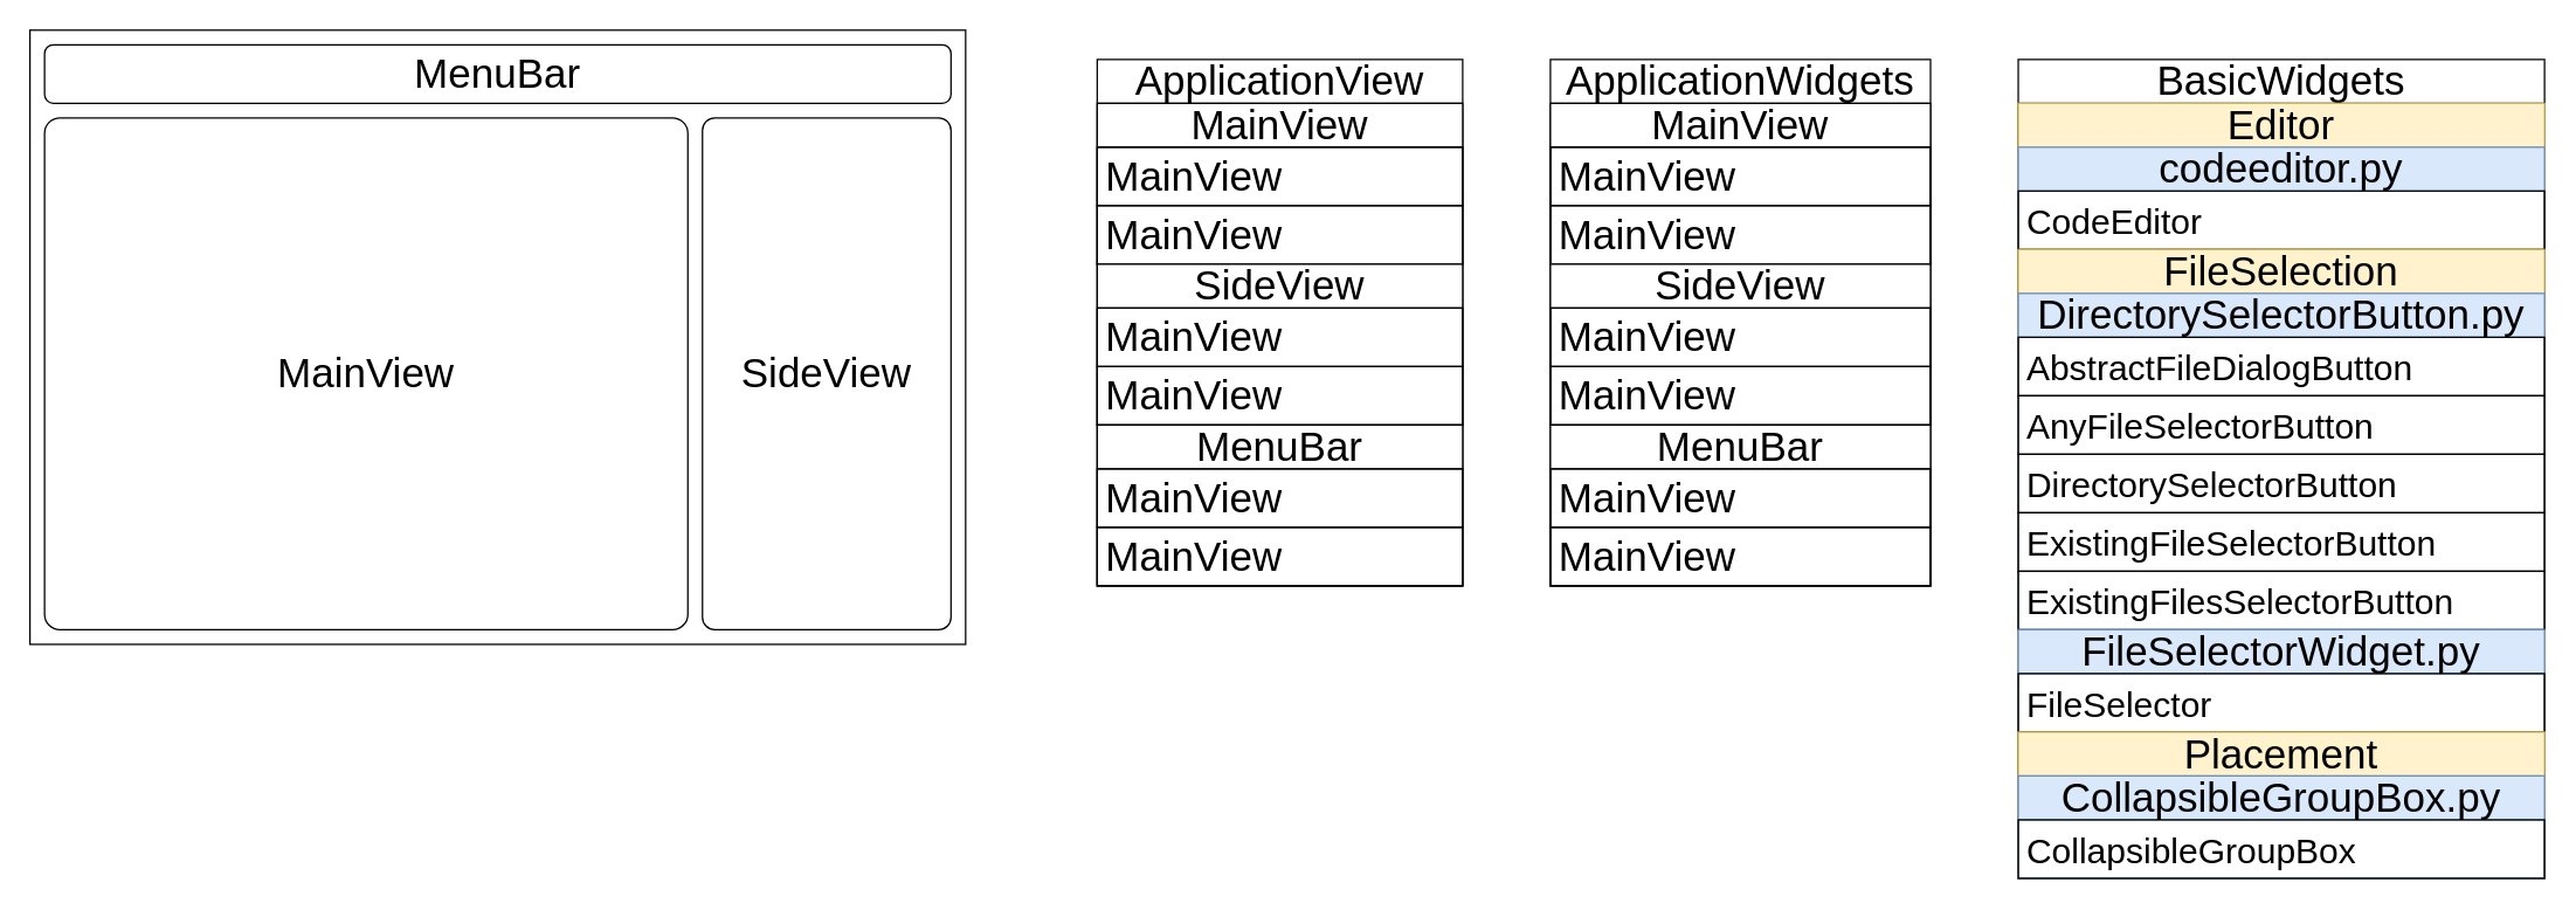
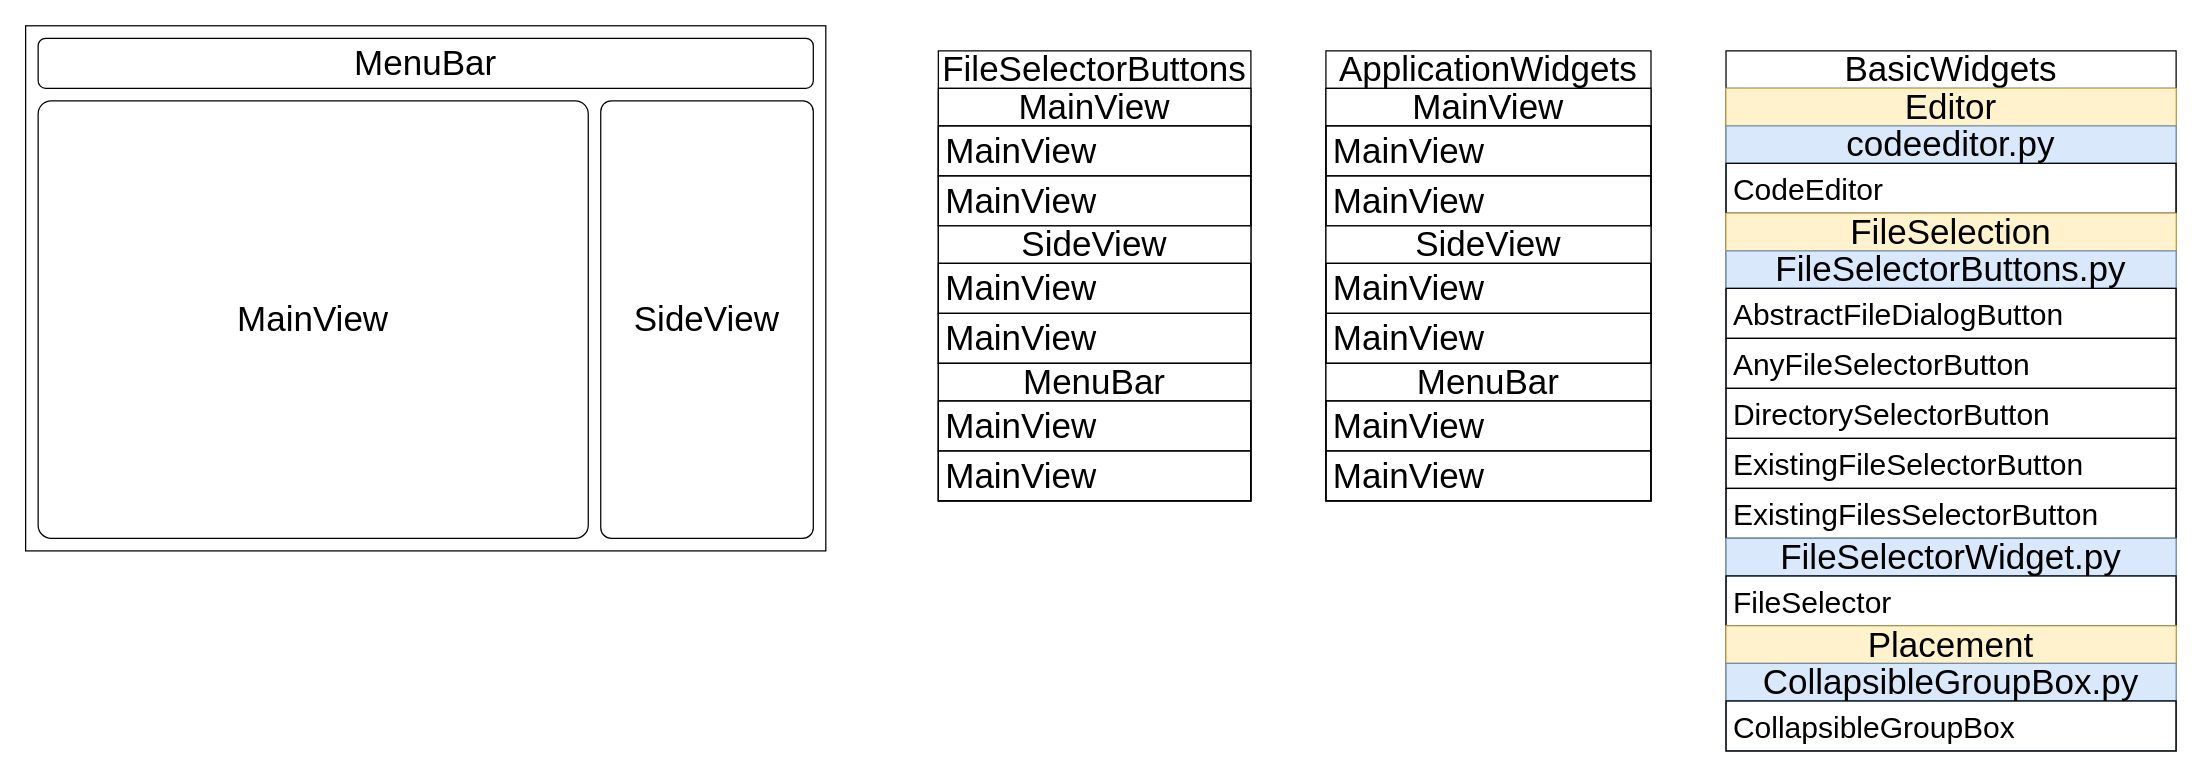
  <mxCell id="0" />
  <mxCell id="1" parent="0" />
  <mxCell id="2" value="" style="rounded=0;whiteSpace=wrap;html=1;" vertex="1" parent="1"><mxGeometry x="20" y="20" width="640" height="420" as="geometry" /></mxCell>
  <mxCell id="3" value="" style="rounded=1;whiteSpace=wrap;html=1;arcSize=3;" vertex="1" parent="1"><mxGeometry x="30" y="80" width="440" height="350" as="geometry" /></mxCell>
  <mxCell id="4" value="" style="rounded=1;whiteSpace=wrap;html=1;arcSize=5;" vertex="1" parent="1"><mxGeometry x="480" y="80" width="170" height="350" as="geometry" /></mxCell>
  <mxCell id="5" value="&lt;font style=&quot;font-size: 28px;&quot;&gt;MainView&lt;/font&gt;" style="text;html=1;strokeColor=none;fillColor=none;align=center;verticalAlign=middle;whiteSpace=wrap;rounded=0;" vertex="1" parent="1"><mxGeometry x="220" y="240" width="60" height="30" as="geometry" /></mxCell>
  <mxCell id="6" value="&lt;font style=&quot;font-size: 28px;&quot;&gt;SideView&lt;/font&gt;" style="text;html=1;strokeColor=none;fillColor=none;align=center;verticalAlign=middle;whiteSpace=wrap;rounded=0;" vertex="1" parent="1"><mxGeometry x="535" y="240" width="60" height="30" as="geometry" /></mxCell>
  <mxCell id="7" value="" style="rounded=1;whiteSpace=wrap;html=1;fontSize=28;" vertex="1" parent="1"><mxGeometry x="30" y="30" width="620" height="40" as="geometry" /></mxCell>
  <mxCell id="8" value="&lt;font style=&quot;font-size: 28px;&quot;&gt;MenuBar&lt;/font&gt;" style="text;html=1;strokeColor=none;fillColor=none;align=center;verticalAlign=middle;whiteSpace=wrap;rounded=0;" vertex="1" parent="1"><mxGeometry x="310" y="35" width="60" height="30" as="geometry" /></mxCell>
- <mxCell id="9" value="ApplicationView" style="swimlane;fontStyle=0;childLayout=stackLayout;horizontal=1;startSize=30;horizontalStack=0;resizeParent=1;resizeParentMax=0;resizeLast=0;collapsible=1;marginBottom=0;whiteSpace=wrap;html=1;fontSize=28;" vertex="1" parent="1"><mxGeometry x="750" y="40" width="250" height="360" as="geometry"><mxRectangle x="770" y="80" width="240" height="50" as="alternateBounds" /></mxGeometry></mxCell>
+ <mxCell id="9" value="FileSelectorButtons" style="swimlane;fontStyle=0;childLayout=stackLayout;horizontal=1;startSize=30;horizontalStack=0;resizeParent=1;resizeParentMax=0;resizeLast=0;collapsible=1;marginBottom=0;whiteSpace=wrap;html=1;fontSize=28;" vertex="1" parent="1"><mxGeometry x="750" y="40" width="250" height="360" as="geometry"><mxRectangle x="770" y="80" width="240" height="50" as="alternateBounds" /></mxGeometry></mxCell>
  <mxCell id="10" value="MainView" style="swimlane;fontStyle=0;childLayout=stackLayout;horizontal=1;startSize=30;horizontalStack=0;resizeParent=1;resizeParentMax=0;resizeLast=0;collapsible=1;marginBottom=0;whiteSpace=wrap;html=1;fontSize=28;" vertex="1" parent="9"><mxGeometry y="30" width="250" height="110" as="geometry"><mxRectangle y="30" width="250" height="50" as="alternateBounds" /></mxGeometry></mxCell>
  <mxCell id="11" value="MainView" style="text;strokeColor=default;fillColor=none;align=left;verticalAlign=middle;spacingLeft=4;spacingRight=4;overflow=hidden;points=[[0,0.5],[1,0.5]];portConstraint=eastwest;rotatable=0;whiteSpace=wrap;html=1;fontSize=28;" vertex="1" parent="10"><mxGeometry y="30" width="250" height="40" as="geometry" /></mxCell>
  <mxCell id="12" value="MainView" style="text;strokeColor=default;fillColor=none;align=left;verticalAlign=middle;spacingLeft=4;spacingRight=4;overflow=hidden;points=[[0,0.5],[1,0.5]];portConstraint=eastwest;rotatable=0;whiteSpace=wrap;html=1;fontSize=28;" vertex="1" parent="10"><mxGeometry y="70" width="250" height="40" as="geometry" /></mxCell>
  <mxCell id="13" value="SideView" style="swimlane;fontStyle=0;childLayout=stackLayout;horizontal=1;startSize=30;horizontalStack=0;resizeParent=1;resizeParentMax=0;resizeLast=0;collapsible=1;marginBottom=0;whiteSpace=wrap;html=1;fontSize=28;" vertex="1" parent="9"><mxGeometry y="140" width="250" height="110" as="geometry"><mxRectangle y="30" width="250" height="50" as="alternateBounds" /></mxGeometry></mxCell>
  <mxCell id="14" value="MainView" style="text;strokeColor=default;fillColor=none;align=left;verticalAlign=middle;spacingLeft=4;spacingRight=4;overflow=hidden;points=[[0,0.5],[1,0.5]];portConstraint=eastwest;rotatable=0;whiteSpace=wrap;html=1;fontSize=28;" vertex="1" parent="13"><mxGeometry y="30" width="250" height="40" as="geometry" /></mxCell>
  <mxCell id="15" value="MainView" style="text;strokeColor=default;fillColor=none;align=left;verticalAlign=middle;spacingLeft=4;spacingRight=4;overflow=hidden;points=[[0,0.5],[1,0.5]];portConstraint=eastwest;rotatable=0;whiteSpace=wrap;html=1;fontSize=28;" vertex="1" parent="13"><mxGeometry y="70" width="250" height="40" as="geometry" /></mxCell>
  <mxCell id="16" value="MenuBar" style="swimlane;fontStyle=0;childLayout=stackLayout;horizontal=1;startSize=30;horizontalStack=0;resizeParent=1;resizeParentMax=0;resizeLast=0;collapsible=1;marginBottom=0;whiteSpace=wrap;html=1;fontSize=28;" vertex="1" parent="9"><mxGeometry y="250" width="250" height="110" as="geometry"><mxRectangle y="30" width="250" height="50" as="alternateBounds" /></mxGeometry></mxCell>
  <mxCell id="17" value="MainView" style="text;strokeColor=default;fillColor=none;align=left;verticalAlign=middle;spacingLeft=4;spacingRight=4;overflow=hidden;points=[[0,0.5],[1,0.5]];portConstraint=eastwest;rotatable=0;whiteSpace=wrap;html=1;fontSize=28;" vertex="1" parent="16"><mxGeometry y="30" width="250" height="40" as="geometry" /></mxCell>
  <mxCell id="18" value="MainView" style="text;strokeColor=default;fillColor=none;align=left;verticalAlign=middle;spacingLeft=4;spacingRight=4;overflow=hidden;points=[[0,0.5],[1,0.5]];portConstraint=eastwest;rotatable=0;whiteSpace=wrap;html=1;fontSize=28;" vertex="1" parent="16"><mxGeometry y="70" width="250" height="40" as="geometry" /></mxCell>
  <mxCell id="19" value="ApplicationWidgets" style="swimlane;fontStyle=0;childLayout=stackLayout;horizontal=1;startSize=30;horizontalStack=0;resizeParent=1;resizeParentMax=0;resizeLast=0;collapsible=1;marginBottom=0;whiteSpace=wrap;html=1;fontSize=28;" vertex="1" parent="1"><mxGeometry x="1060" y="40" width="260" height="360" as="geometry"><mxRectangle x="770" y="80" width="240" height="50" as="alternateBounds" /></mxGeometry></mxCell>
  <mxCell id="20" value="MainView" style="swimlane;fontStyle=0;childLayout=stackLayout;horizontal=1;startSize=30;horizontalStack=0;resizeParent=1;resizeParentMax=0;resizeLast=0;collapsible=1;marginBottom=0;whiteSpace=wrap;html=1;fontSize=28;" vertex="1" parent="19"><mxGeometry y="30" width="260" height="110" as="geometry"><mxRectangle y="30" width="250" height="50" as="alternateBounds" /></mxGeometry></mxCell>
  <mxCell id="21" value="MainView" style="text;strokeColor=default;fillColor=none;align=left;verticalAlign=middle;spacingLeft=4;spacingRight=4;overflow=hidden;points=[[0,0.5],[1,0.5]];portConstraint=eastwest;rotatable=0;whiteSpace=wrap;html=1;fontSize=28;" vertex="1" parent="20"><mxGeometry y="30" width="260" height="40" as="geometry" /></mxCell>
  <mxCell id="22" value="MainView" style="text;strokeColor=default;fillColor=none;align=left;verticalAlign=middle;spacingLeft=4;spacingRight=4;overflow=hidden;points=[[0,0.5],[1,0.5]];portConstraint=eastwest;rotatable=0;whiteSpace=wrap;html=1;fontSize=28;" vertex="1" parent="20"><mxGeometry y="70" width="260" height="40" as="geometry" /></mxCell>
  <mxCell id="23" value="SideView" style="swimlane;fontStyle=0;childLayout=stackLayout;horizontal=1;startSize=30;horizontalStack=0;resizeParent=1;resizeParentMax=0;resizeLast=0;collapsible=1;marginBottom=0;whiteSpace=wrap;html=1;fontSize=28;" vertex="1" parent="19"><mxGeometry y="140" width="260" height="110" as="geometry"><mxRectangle y="30" width="250" height="50" as="alternateBounds" /></mxGeometry></mxCell>
  <mxCell id="24" value="MainView" style="text;strokeColor=default;fillColor=none;align=left;verticalAlign=middle;spacingLeft=4;spacingRight=4;overflow=hidden;points=[[0,0.5],[1,0.5]];portConstraint=eastwest;rotatable=0;whiteSpace=wrap;html=1;fontSize=28;" vertex="1" parent="23"><mxGeometry y="30" width="260" height="40" as="geometry" /></mxCell>
  <mxCell id="25" value="MainView" style="text;strokeColor=default;fillColor=none;align=left;verticalAlign=middle;spacingLeft=4;spacingRight=4;overflow=hidden;points=[[0,0.5],[1,0.5]];portConstraint=eastwest;rotatable=0;whiteSpace=wrap;html=1;fontSize=28;" vertex="1" parent="23"><mxGeometry y="70" width="260" height="40" as="geometry" /></mxCell>
  <mxCell id="26" value="MenuBar" style="swimlane;fontStyle=0;childLayout=stackLayout;horizontal=1;startSize=30;horizontalStack=0;resizeParent=1;resizeParentMax=0;resizeLast=0;collapsible=1;marginBottom=0;whiteSpace=wrap;html=1;fontSize=28;" vertex="1" parent="19"><mxGeometry y="250" width="260" height="110" as="geometry"><mxRectangle y="30" width="250" height="50" as="alternateBounds" /></mxGeometry></mxCell>
  <mxCell id="27" value="MainView" style="text;strokeColor=default;fillColor=none;align=left;verticalAlign=middle;spacingLeft=4;spacingRight=4;overflow=hidden;points=[[0,0.5],[1,0.5]];portConstraint=eastwest;rotatable=0;whiteSpace=wrap;html=1;fontSize=28;" vertex="1" parent="26"><mxGeometry y="30" width="260" height="40" as="geometry" /></mxCell>
  <mxCell id="28" value="MainView" style="text;strokeColor=default;fillColor=none;align=left;verticalAlign=middle;spacingLeft=4;spacingRight=4;overflow=hidden;points=[[0,0.5],[1,0.5]];portConstraint=eastwest;rotatable=0;whiteSpace=wrap;html=1;fontSize=28;" vertex="1" parent="26"><mxGeometry y="70" width="260" height="40" as="geometry" /></mxCell>
  <mxCell id="29" value="BasicWidgets" style="swimlane;fontStyle=0;childLayout=stackLayout;horizontal=1;startSize=30;horizontalStack=0;resizeParent=1;resizeParentMax=0;resizeLast=0;collapsible=1;marginBottom=0;whiteSpace=wrap;html=1;fontSize=28;" vertex="1" parent="1"><mxGeometry x="1380" y="40" width="360" height="560" as="geometry"><mxRectangle x="770" y="80" width="240" height="50" as="alternateBounds" /></mxGeometry></mxCell>
  <mxCell id="30" value="Editor" style="swimlane;fontStyle=0;childLayout=stackLayout;horizontal=1;startSize=30;horizontalStack=0;resizeParent=1;resizeParentMax=0;resizeLast=0;collapsible=1;marginBottom=0;whiteSpace=wrap;html=1;fontSize=28;fillColor=#fff2cc;strokeColor=#d6b656;" vertex="1" parent="29"><mxGeometry y="30" width="360" height="100" as="geometry"><mxRectangle y="30" width="250" height="50" as="alternateBounds" /></mxGeometry></mxCell>
  <mxCell id="31" value="codeeditor.py" style="swimlane;fontStyle=0;childLayout=stackLayout;horizontal=1;startSize=30;horizontalStack=0;resizeParent=1;resizeParentMax=0;resizeLast=0;collapsible=1;marginBottom=0;whiteSpace=wrap;html=1;fontSize=28;fillColor=#dae8fc;strokeColor=#6c8ebf;" vertex="1" parent="30"><mxGeometry y="30" width="360" height="70" as="geometry"><mxRectangle y="30" width="250" height="50" as="alternateBounds" /></mxGeometry></mxCell>
  <mxCell id="32" value="&lt;font style=&quot;font-size: 24px;&quot;&gt;CodeEditor&lt;/font&gt;" style="text;strokeColor=default;fillColor=none;align=left;verticalAlign=middle;spacingLeft=4;spacingRight=4;overflow=hidden;points=[[0,0.5],[1,0.5]];portConstraint=eastwest;rotatable=0;whiteSpace=wrap;html=1;fontSize=28;" vertex="1" parent="31"><mxGeometry y="30" width="360" height="40" as="geometry" /></mxCell>
  <mxCell id="33" value="FileSelection" style="swimlane;fontStyle=0;childLayout=stackLayout;horizontal=1;startSize=30;horizontalStack=0;resizeParent=1;resizeParentMax=0;resizeLast=0;collapsible=1;marginBottom=0;whiteSpace=wrap;html=1;fontSize=28;fillColor=#fff2cc;strokeColor=#d6b656;" vertex="1" parent="29"><mxGeometry y="130" width="360" height="330" as="geometry"><mxRectangle y="30" width="250" height="50" as="alternateBounds" /></mxGeometry></mxCell>
- <mxCell id="34" value="DirectorySelectorButton.py" style="swimlane;fontStyle=0;childLayout=stackLayout;horizontal=1;startSize=30;horizontalStack=0;resizeParent=1;resizeParentMax=0;resizeLast=0;collapsible=1;marginBottom=0;whiteSpace=wrap;html=1;fontSize=28;fillColor=#dae8fc;strokeColor=#6c8ebf;" vertex="1" parent="33"><mxGeometry y="30" width="360" height="230" as="geometry"><mxRectangle y="30" width="250" height="50" as="alternateBounds" /></mxGeometry></mxCell>
+ <mxCell id="34" value="FileSelectorButtons.py" style="swimlane;fontStyle=0;childLayout=stackLayout;horizontal=1;startSize=30;horizontalStack=0;resizeParent=1;resizeParentMax=0;resizeLast=0;collapsible=1;marginBottom=0;whiteSpace=wrap;html=1;fontSize=28;fillColor=#dae8fc;strokeColor=#6c8ebf;" vertex="1" parent="33"><mxGeometry y="30" width="360" height="230" as="geometry"><mxRectangle y="30" width="250" height="50" as="alternateBounds" /></mxGeometry></mxCell>
  <mxCell id="35" value="&lt;font style=&quot;font-size: 24px;&quot;&gt;AbstractFileDialogButton&lt;/font&gt;" style="text;strokeColor=default;fillColor=none;align=left;verticalAlign=middle;spacingLeft=4;spacingRight=4;overflow=hidden;points=[[0,0.5],[1,0.5]];portConstraint=eastwest;rotatable=0;whiteSpace=wrap;html=1;fontSize=28;" vertex="1" parent="34"><mxGeometry y="30" width="360" height="40" as="geometry" /></mxCell>
  <mxCell id="36" value="&lt;font style=&quot;font-size: 24px;&quot;&gt;AnyFileSelectorButton&lt;/font&gt;" style="text;strokeColor=default;fillColor=none;align=left;verticalAlign=middle;spacingLeft=4;spacingRight=4;overflow=hidden;points=[[0,0.5],[1,0.5]];portConstraint=eastwest;rotatable=0;whiteSpace=wrap;html=1;fontSize=28;" vertex="1" parent="34"><mxGeometry y="70" width="360" height="40" as="geometry" /></mxCell>
  <mxCell id="37" value="&lt;font style=&quot;font-size: 24px;&quot;&gt;DirectorySelectorButton&lt;/font&gt;" style="text;strokeColor=default;fillColor=none;align=left;verticalAlign=middle;spacingLeft=4;spacingRight=4;overflow=hidden;points=[[0,0.5],[1,0.5]];portConstraint=eastwest;rotatable=0;whiteSpace=wrap;html=1;fontSize=28;" vertex="1" parent="34"><mxGeometry y="110" width="360" height="40" as="geometry" /></mxCell>
  <mxCell id="38" value="&lt;font style=&quot;font-size: 24px;&quot;&gt;ExistingFileSelectorButton&lt;/font&gt;" style="text;strokeColor=default;fillColor=none;align=left;verticalAlign=middle;spacingLeft=4;spacingRight=4;overflow=hidden;points=[[0,0.5],[1,0.5]];portConstraint=eastwest;rotatable=0;whiteSpace=wrap;html=1;fontSize=28;" vertex="1" parent="34"><mxGeometry y="150" width="360" height="40" as="geometry" /></mxCell>
  <mxCell id="39" value="&lt;font style=&quot;font-size: 24px;&quot;&gt;ExistingFilesSelectorButton&lt;/font&gt;" style="text;strokeColor=default;fillColor=none;align=left;verticalAlign=middle;spacingLeft=4;spacingRight=4;overflow=hidden;points=[[0,0.5],[1,0.5]];portConstraint=eastwest;rotatable=0;whiteSpace=wrap;html=1;fontSize=28;" vertex="1" parent="34"><mxGeometry y="190" width="360" height="40" as="geometry" /></mxCell>
  <mxCell id="40" value="FileSelectorWidget.py" style="swimlane;fontStyle=0;childLayout=stackLayout;horizontal=1;startSize=30;horizontalStack=0;resizeParent=1;resizeParentMax=0;resizeLast=0;collapsible=1;marginBottom=0;whiteSpace=wrap;html=1;fontSize=28;fillColor=#dae8fc;strokeColor=#6c8ebf;" vertex="1" parent="33"><mxGeometry y="260" width="360" height="70" as="geometry"><mxRectangle y="30" width="250" height="50" as="alternateBounds" /></mxGeometry></mxCell>
  <mxCell id="41" value="&lt;font style=&quot;font-size: 24px;&quot;&gt;FileSelector&lt;/font&gt;" style="text;strokeColor=default;fillColor=none;align=left;verticalAlign=middle;spacingLeft=4;spacingRight=4;overflow=hidden;points=[[0,0.5],[1,0.5]];portConstraint=eastwest;rotatable=0;whiteSpace=wrap;html=1;fontSize=28;" vertex="1" parent="40"><mxGeometry y="30" width="360" height="40" as="geometry" /></mxCell>
  <mxCell id="42" value="Placement" style="swimlane;fontStyle=0;childLayout=stackLayout;horizontal=1;startSize=30;horizontalStack=0;resizeParent=1;resizeParentMax=0;resizeLast=0;collapsible=1;marginBottom=0;whiteSpace=wrap;html=1;fontSize=28;fillColor=#fff2cc;strokeColor=#d6b656;" vertex="1" parent="29"><mxGeometry y="460" width="360" height="100" as="geometry"><mxRectangle y="30" width="250" height="50" as="alternateBounds" /></mxGeometry></mxCell>
  <mxCell id="43" value="CollapsibleGroupBox.py" style="swimlane;fontStyle=0;childLayout=stackLayout;horizontal=1;startSize=30;horizontalStack=0;resizeParent=1;resizeParentMax=0;resizeLast=0;collapsible=1;marginBottom=0;whiteSpace=wrap;html=1;fontSize=28;fillColor=#dae8fc;strokeColor=#6c8ebf;" vertex="1" parent="42"><mxGeometry y="30" width="360" height="70" as="geometry"><mxRectangle y="30" width="250" height="50" as="alternateBounds" /></mxGeometry></mxCell>
  <mxCell id="44" value="&lt;font style=&quot;font-size: 24px;&quot;&gt;CollapsibleGroupBox&lt;/font&gt;" style="text;strokeColor=default;fillColor=none;align=left;verticalAlign=middle;spacingLeft=4;spacingRight=4;overflow=hidden;points=[[0,0.5],[1,0.5]];portConstraint=eastwest;rotatable=0;whiteSpace=wrap;html=1;fontSize=28;" vertex="1" parent="43"><mxGeometry y="30" width="360" height="40" as="geometry" /></mxCell>
